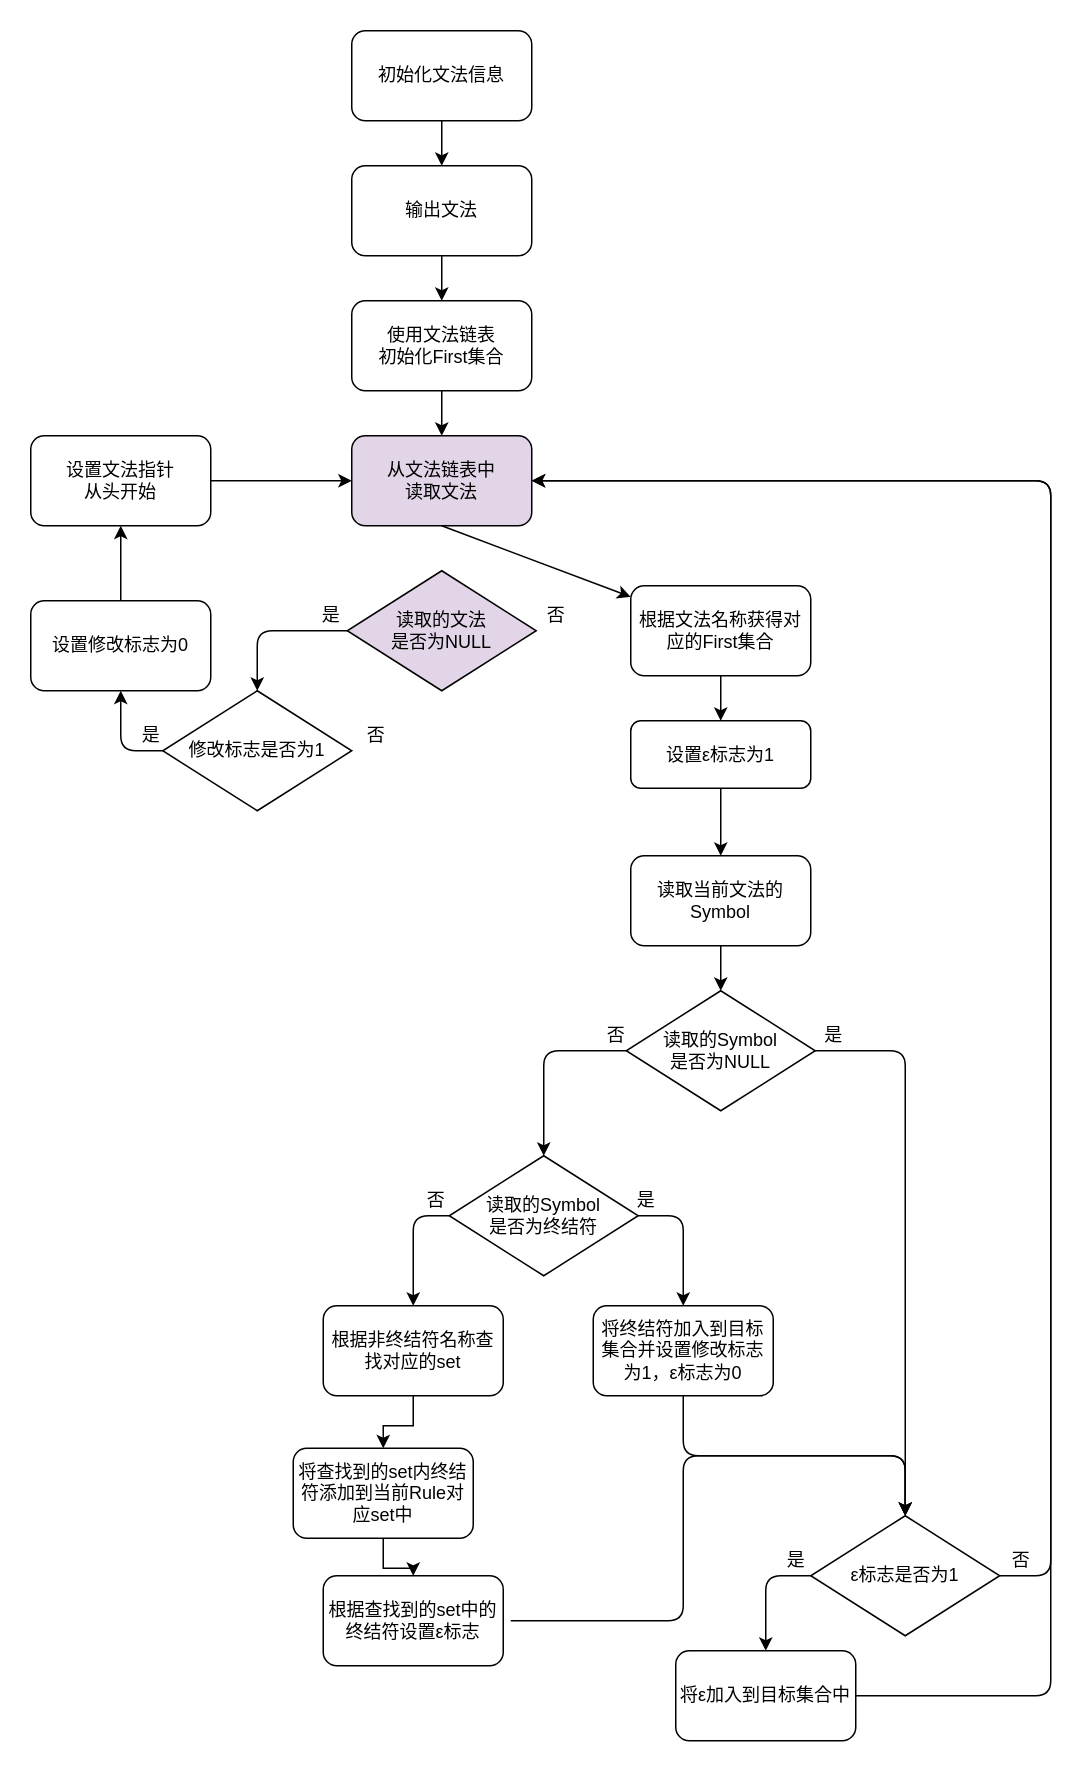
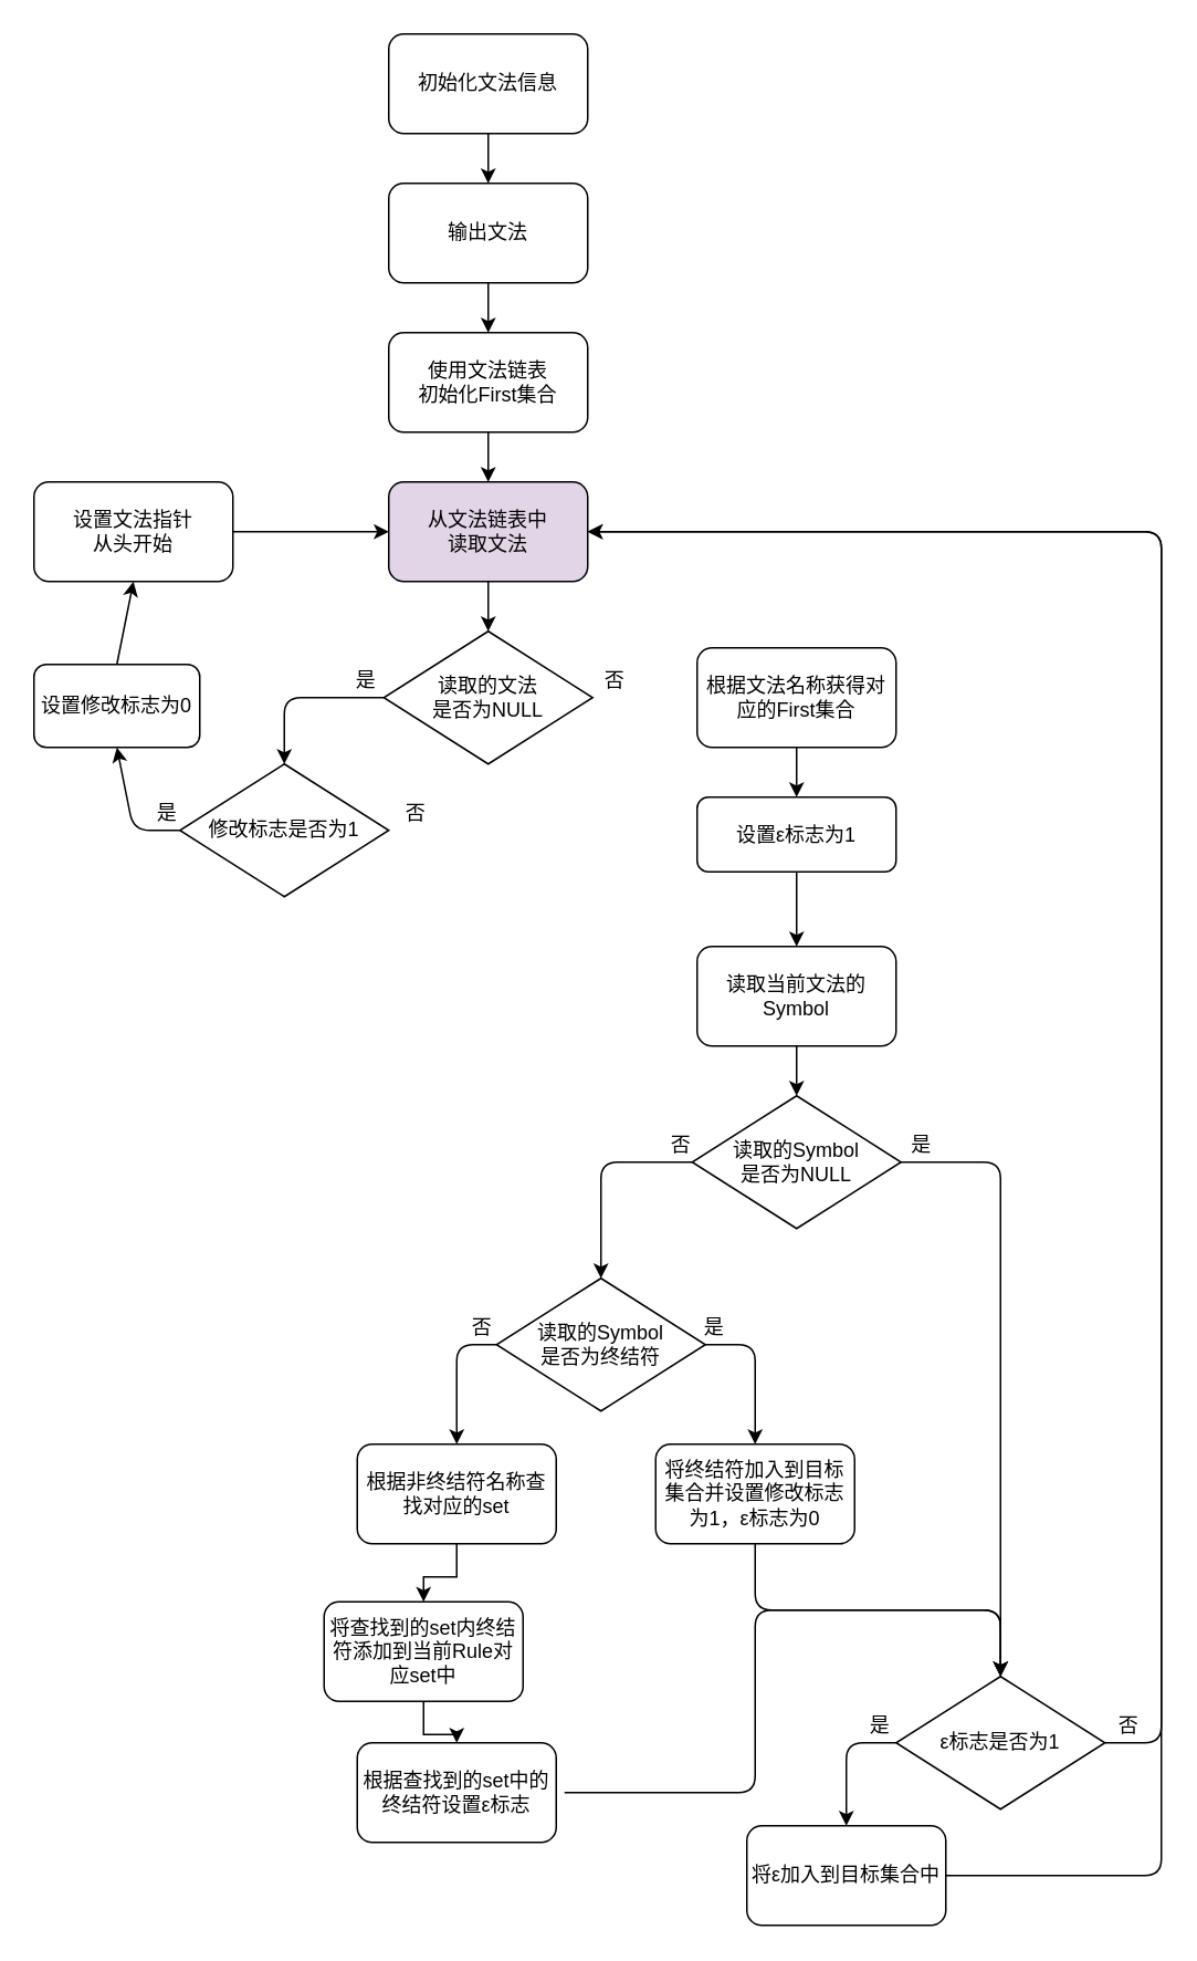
  <mxCell id="0" />
  <mxCell id="1" parent="0" />
  <mxCell id="2" value="" style="edgeStyle=orthogonalEdgeStyle;rounded=0;orthogonalLoop=1;jettySize=auto;html=1;" edge="1" parent="1" source="3" target="5"><mxGeometry relative="1" as="geometry" /></mxCell>
  <mxCell id="3" value="初始化文法信息" style="rounded=1;whiteSpace=wrap;html=1;" vertex="1" parent="1"><mxGeometry x="234" y="20" width="120" height="60" as="geometry" /></mxCell>
  <mxCell id="4" value="" style="edgeStyle=orthogonalEdgeStyle;rounded=0;orthogonalLoop=1;jettySize=auto;html=1;" edge="1" parent="1" source="5" target="7"><mxGeometry relative="1" as="geometry" /></mxCell>
  <mxCell id="5" value="输出文法" style="rounded=1;whiteSpace=wrap;html=1;" vertex="1" parent="1"><mxGeometry x="234" y="110" width="120" height="60" as="geometry" /></mxCell>
  <mxCell id="6" value="" style="edgeStyle=orthogonalEdgeStyle;rounded=0;orthogonalLoop=1;jettySize=auto;html=1;" edge="1" parent="1" source="7" target="8"><mxGeometry relative="1" as="geometry" /></mxCell>
  <mxCell id="7" value="使用文法链表&lt;br&gt;初始化First集合" style="rounded=1;whiteSpace=wrap;html=1;" vertex="1" parent="1"><mxGeometry x="234" y="200" width="120" height="60" as="geometry" /></mxCell>
  <mxCell id="8" value="从文法链表中&lt;br&gt;读取文法" style="rounded=1;whiteSpace=wrap;html=1;fillColor=#e1d5e7;" vertex="1" parent="1"><mxGeometry x="234" y="290" width="120" height="60" as="geometry" /></mxCell>
- <mxCell id="9" value="读取的文法&lt;br&gt;是否为NULL" style="rhombus;whiteSpace=wrap;html=1;fillColor=#e1d5e7;" vertex="1" parent="1"><mxGeometry x="231" y="380" width="126" height="80" as="geometry" /></mxCell>
+ <mxCell id="9" value="读取的文法&lt;br&gt;是否为NULL" style="rhombus;whiteSpace=wrap;html=1;" vertex="1" parent="1"><mxGeometry x="231" y="380" width="126" height="80" as="geometry" /></mxCell>
  <mxCell id="10" value="修改标志是否为1" style="rhombus;whiteSpace=wrap;html=1;" vertex="1" parent="1"><mxGeometry x="108" y="460" width="126" height="80" as="geometry" /></mxCell>
  <mxCell id="11" value="" style="endArrow=classic;html=1;exitX=0;exitY=0.5;exitDx=0;exitDy=0;entryX=0.5;entryY=0;entryDx=0;entryDy=0;" edge="1" parent="1" source="9" target="10"><mxGeometry width="50" height="50" relative="1" as="geometry"><mxPoint x="290" y="460" as="sourcePoint" /><mxPoint x="340" y="410" as="targetPoint" /><Array as="points"><mxPoint x="171" y="420" /></Array></mxGeometry></mxCell>
  <mxCell id="12" value="是" style="text;html=1;align=center;verticalAlign=middle;resizable=0;points=[];autosize=1;" vertex="1" parent="1"><mxGeometry x="205" y="400" width="30" height="20" as="geometry" /></mxCell>
- <mxCell id="13" value="设置修改标志为0" style="rounded=1;whiteSpace=wrap;html=1;" vertex="1" parent="1"><mxGeometry x="20" y="400" width="120" height="60" as="geometry" /></mxCell>
+ <mxCell id="13" value="设置修改标志为0" style="rounded=1;whiteSpace=wrap;html=1;" vertex="1" parent="1"><mxGeometry x="20" y="400" width="100" height="50" as="geometry" /></mxCell>
  <mxCell id="14" value="" style="endArrow=classic;html=1;exitX=0;exitY=0.5;exitDx=0;exitDy=0;entryX=0.5;entryY=1;entryDx=0;entryDy=0;" edge="1" parent="1" source="10" target="13"><mxGeometry width="50" height="50" relative="1" as="geometry"><mxPoint x="290" y="370" as="sourcePoint" /><mxPoint x="340" y="320" as="targetPoint" /><Array as="points"><mxPoint x="80" y="500" /></Array></mxGeometry></mxCell>
  <mxCell id="15" value="是" style="text;html=1;align=center;verticalAlign=middle;resizable=0;points=[];autosize=1;" vertex="1" parent="1"><mxGeometry x="85" y="480" width="30" height="20" as="geometry" /></mxCell>
  <mxCell id="16" value="" style="edgeStyle=orthogonalEdgeStyle;rounded=0;orthogonalLoop=1;jettySize=auto;html=1;" edge="1" parent="1" source="17" target="8"><mxGeometry relative="1" as="geometry" /></mxCell>
  <mxCell id="17" value="设置文法指针&lt;br&gt;从头开始" style="rounded=1;whiteSpace=wrap;html=1;" vertex="1" parent="1"><mxGeometry x="20" y="290" width="120" height="60" as="geometry" /></mxCell>
  <mxCell id="18" value="" style="endArrow=classic;html=1;exitX=0.5;exitY=0;exitDx=0;exitDy=0;entryX=0.5;entryY=1;entryDx=0;entryDy=0;" edge="1" parent="1" source="13" target="17"><mxGeometry width="50" height="50" relative="1" as="geometry"><mxPoint x="290" y="370" as="sourcePoint" /><mxPoint x="340" y="320" as="targetPoint" /></mxGeometry></mxCell>
  <mxCell id="19" value="否" style="text;html=1;align=center;verticalAlign=middle;resizable=0;points=[];autosize=1;" vertex="1" parent="1"><mxGeometry x="235" y="480" width="30" height="20" as="geometry" /></mxCell>
- <mxCell id="20" value="" style="endArrow=classic;html=1;exitX=0.5;exitY=1;exitDx=0;exitDy=0;" edge="1" parent="1" source="8" target="22"><mxGeometry width="50" height="50" relative="1" as="geometry"><mxPoint x="290" y="370" as="sourcePoint" /><mxPoint x="340" y="320" as="targetPoint" /></mxGeometry></mxCell>
+ <mxCell id="20" value="" style="endArrow=classic;html=1;exitX=0.5;exitY=1;exitDx=0;exitDy=0;entryX=0.5;entryY=0;entryDx=0;entryDy=0;" edge="1" parent="1" source="8" target="9"><mxGeometry width="50" height="50" relative="1" as="geometry"><mxPoint x="290" y="370" as="sourcePoint" /><mxPoint x="340" y="320" as="targetPoint" /></mxGeometry></mxCell>
  <mxCell id="21" value="" style="edgeStyle=orthogonalEdgeStyle;rounded=0;orthogonalLoop=1;jettySize=auto;html=1;" edge="1" parent="1" source="22" target="28"><mxGeometry relative="1" as="geometry" /></mxCell>
  <mxCell id="22" value="根据文法名称获得对应的First集合" style="rounded=1;whiteSpace=wrap;html=1;" vertex="1" parent="1"><mxGeometry x="420" y="390" width="120" height="60" as="geometry" /></mxCell>
  <mxCell id="23" value="否" style="text;html=1;align=center;verticalAlign=middle;resizable=0;points=[];autosize=1;" vertex="1" parent="1"><mxGeometry x="355" y="400" width="30" height="20" as="geometry" /></mxCell>
  <mxCell id="24" value="" style="edgeStyle=orthogonalEdgeStyle;rounded=0;orthogonalLoop=1;jettySize=auto;html=1;" edge="1" parent="1" source="25" target="26"><mxGeometry relative="1" as="geometry" /></mxCell>
  <mxCell id="25" value="读取当前文法的Symbol" style="rounded=1;whiteSpace=wrap;html=1;" vertex="1" parent="1"><mxGeometry x="420" y="570" width="120" height="60" as="geometry" /></mxCell>
  <mxCell id="26" value="读取的Symbol&lt;br&gt;是否为NULL" style="rhombus;whiteSpace=wrap;html=1;" vertex="1" parent="1"><mxGeometry x="417" y="660" width="126" height="80" as="geometry" /></mxCell>
  <mxCell id="27" value="" style="edgeStyle=orthogonalEdgeStyle;rounded=0;orthogonalLoop=1;jettySize=auto;html=1;" edge="1" parent="1" source="28" target="25"><mxGeometry relative="1" as="geometry" /></mxCell>
  <mxCell id="28" value="设置ε标志为1" style="rounded=1;whiteSpace=wrap;html=1;" vertex="1" parent="1"><mxGeometry x="420" y="480" width="120" height="45" as="geometry" /></mxCell>
  <mxCell id="29" value="ε标志是否为1" style="rhombus;whiteSpace=wrap;html=1;" vertex="1" parent="1"><mxGeometry x="540" y="1010" width="126" height="80" as="geometry" /></mxCell>
  <mxCell id="30" value="" style="endArrow=classic;html=1;exitX=1;exitY=0.5;exitDx=0;exitDy=0;entryX=0.5;entryY=0;entryDx=0;entryDy=0;" edge="1" parent="1" source="26" target="29"><mxGeometry width="50" height="50" relative="1" as="geometry"><mxPoint x="330" y="640" as="sourcePoint" /><mxPoint x="380" y="590" as="targetPoint" /><Array as="points"><mxPoint x="603" y="700" /></Array></mxGeometry></mxCell>
  <mxCell id="31" value="是" style="text;html=1;align=center;verticalAlign=middle;resizable=0;points=[];autosize=1;" vertex="1" parent="1"><mxGeometry x="540" y="680" width="30" height="20" as="geometry" /></mxCell>
  <mxCell id="32" value="" style="endArrow=classic;html=1;exitX=1;exitY=0.5;exitDx=0;exitDy=0;entryX=1;entryY=0.5;entryDx=0;entryDy=0;" edge="1" parent="1" source="29" target="8"><mxGeometry width="50" height="50" relative="1" as="geometry"><mxPoint x="770" y="1020" as="sourcePoint" /><mxPoint x="770" y="320" as="targetPoint" /><Array as="points"><mxPoint x="700" y="1050" /><mxPoint x="700" y="320" /></Array></mxGeometry></mxCell>
  <mxCell id="33" value="否" style="text;html=1;align=center;verticalAlign=middle;resizable=0;points=[];autosize=1;" vertex="1" parent="1"><mxGeometry x="395" y="680" width="30" height="20" as="geometry" /></mxCell>
  <mxCell id="34" value="读取的Symbol&lt;br&gt;是否为终结符" style="rhombus;whiteSpace=wrap;html=1;" vertex="1" parent="1"><mxGeometry x="299" y="770" width="126" height="80" as="geometry" /></mxCell>
  <mxCell id="35" value="" style="endArrow=classic;html=1;exitX=0;exitY=0.5;exitDx=0;exitDy=0;entryX=0.5;entryY=0;entryDx=0;entryDy=0;" edge="1" parent="1" source="26" target="34"><mxGeometry width="50" height="50" relative="1" as="geometry"><mxPoint x="380" y="730" as="sourcePoint" /><mxPoint x="430" y="680" as="targetPoint" /><Array as="points"><mxPoint x="362" y="700" /></Array></mxGeometry></mxCell>
  <mxCell id="36" value="将终结符加入到目标集合并设置修改标志为1，ε标志为0" style="rounded=1;whiteSpace=wrap;html=1;" vertex="1" parent="1"><mxGeometry x="395" y="870" width="120" height="60" as="geometry" /></mxCell>
  <mxCell id="37" value="" style="endArrow=classic;html=1;exitX=1;exitY=0.5;exitDx=0;exitDy=0;entryX=0.5;entryY=0;entryDx=0;entryDy=0;" edge="1" parent="1" source="34" target="36"><mxGeometry width="50" height="50" relative="1" as="geometry"><mxPoint x="380" y="890" as="sourcePoint" /><mxPoint x="430" y="840" as="targetPoint" /><Array as="points"><mxPoint x="455" y="810" /></Array></mxGeometry></mxCell>
  <mxCell id="38" value="是" style="text;html=1;align=center;verticalAlign=middle;resizable=0;points=[];autosize=1;" vertex="1" parent="1"><mxGeometry x="415" y="790" width="30" height="20" as="geometry" /></mxCell>
  <mxCell id="39" value="" style="edgeStyle=orthogonalEdgeStyle;rounded=0;orthogonalLoop=1;jettySize=auto;html=1;" edge="1" parent="1" source="40" target="43"><mxGeometry relative="1" as="geometry" /></mxCell>
  <mxCell id="40" value="根据非终结符名称查找对应的set" style="rounded=1;whiteSpace=wrap;html=1;" vertex="1" parent="1"><mxGeometry x="215" y="870" width="120" height="60" as="geometry" /></mxCell>
  <mxCell id="41" value="" style="endArrow=classic;html=1;exitX=0;exitY=0.5;exitDx=0;exitDy=0;entryX=0.5;entryY=0;entryDx=0;entryDy=0;" edge="1" parent="1" source="34" target="40"><mxGeometry width="50" height="50" relative="1" as="geometry"><mxPoint x="380" y="890" as="sourcePoint" /><mxPoint x="430" y="840" as="targetPoint" /><Array as="points"><mxPoint x="275" y="810" /></Array></mxGeometry></mxCell>
  <mxCell id="42" value="" style="edgeStyle=orthogonalEdgeStyle;rounded=0;orthogonalLoop=1;jettySize=auto;html=1;" edge="1" parent="1" source="43" target="44"><mxGeometry relative="1" as="geometry" /></mxCell>
  <mxCell id="43" value="将查找到的set内终结符添加到当前Rule对应set中" style="rounded=1;whiteSpace=wrap;html=1;" vertex="1" parent="1"><mxGeometry x="195" y="965" width="120" height="60" as="geometry" /></mxCell>
  <mxCell id="44" value="根据查找到的set中的终结符设置ε标志" style="rounded=1;whiteSpace=wrap;html=1;" vertex="1" parent="1"><mxGeometry x="215" y="1050" width="120" height="60" as="geometry" /></mxCell>
  <mxCell id="45" value="" style="endArrow=classic;html=1;exitX=1;exitY=0.5;exitDx=0;exitDy=0;entryX=0.5;entryY=0;entryDx=0;entryDy=0;" edge="1" parent="1" target="29"><mxGeometry width="50" height="50" relative="1" as="geometry"><mxPoint x="340" y="1080" as="sourcePoint" /><mxPoint x="600" y="1010" as="targetPoint" /><Array as="points"><mxPoint x="455" y="1080" /><mxPoint x="455" y="970" /><mxPoint x="603" y="970" /></Array></mxGeometry></mxCell>
  <mxCell id="46" value="" style="endArrow=classic;html=1;exitX=0.5;exitY=1;exitDx=0;exitDy=0;entryX=0.5;entryY=0;entryDx=0;entryDy=0;" edge="1" parent="1" source="36" target="29"><mxGeometry width="50" height="50" relative="1" as="geometry"><mxPoint x="550" y="980" as="sourcePoint" /><mxPoint x="600" y="930" as="targetPoint" /><Array as="points"><mxPoint x="455" y="970" /><mxPoint x="603" y="970" /></Array></mxGeometry></mxCell>
  <mxCell id="47" value="将ε加入到目标集合中" style="rounded=1;whiteSpace=wrap;html=1;" vertex="1" parent="1"><mxGeometry x="450" y="1100" width="120" height="60" as="geometry" /></mxCell>
  <mxCell id="48" value="" style="endArrow=classic;html=1;exitX=0;exitY=0.5;exitDx=0;exitDy=0;entryX=0.5;entryY=0;entryDx=0;entryDy=0;" edge="1" parent="1" source="29" target="47"><mxGeometry width="50" height="50" relative="1" as="geometry"><mxPoint x="550" y="1150" as="sourcePoint" /><mxPoint x="600" y="1100" as="targetPoint" /><Array as="points"><mxPoint x="510" y="1050" /></Array></mxGeometry></mxCell>
  <mxCell id="49" value="是" style="text;html=1;align=center;verticalAlign=middle;resizable=0;points=[];autosize=1;" vertex="1" parent="1"><mxGeometry x="515" y="1030" width="30" height="20" as="geometry" /></mxCell>
  <mxCell id="50" value="否" style="text;html=1;align=center;verticalAlign=middle;resizable=0;points=[];autosize=1;" vertex="1" parent="1"><mxGeometry x="665" y="1030" width="30" height="20" as="geometry" /></mxCell>
  <mxCell id="51" value="" style="endArrow=classic;html=1;exitX=1;exitY=0.5;exitDx=0;exitDy=0;entryX=1;entryY=0.5;entryDx=0;entryDy=0;" edge="1" parent="1" source="47" target="8"><mxGeometry width="50" height="50" relative="1" as="geometry"><mxPoint x="550" y="1230" as="sourcePoint" /><mxPoint x="710" y="1070" as="targetPoint" /><Array as="points"><mxPoint x="700" y="1130" /><mxPoint x="700" y="320" /></Array></mxGeometry></mxCell>
  <mxCell id="52" value="否" style="text;html=1;align=center;verticalAlign=middle;resizable=0;points=[];autosize=1;" vertex="1" parent="1"><mxGeometry x="275" y="790" width="30" height="20" as="geometry" /></mxCell>
